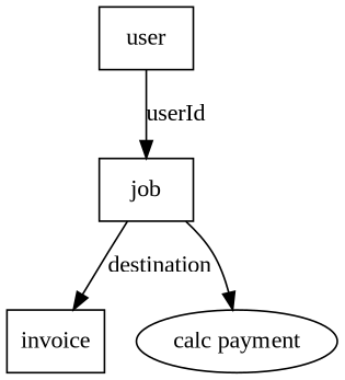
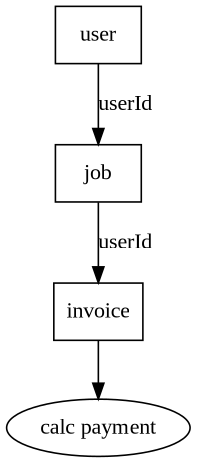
  digraph {
    fontname="Liberation Serif"
    node [fontname="Liberation Serif" shape=box]
    edge [fontname="Liberation Serif"]
    job
    invoice
    "calc payment" [shape=""]
    user
-   job -> invoice [label=destination]
-   job -> "calc payment"
+   job -> invoice [label=userId]
+   invoice -> "calc payment"
    user -> job [label=userId]
  }
